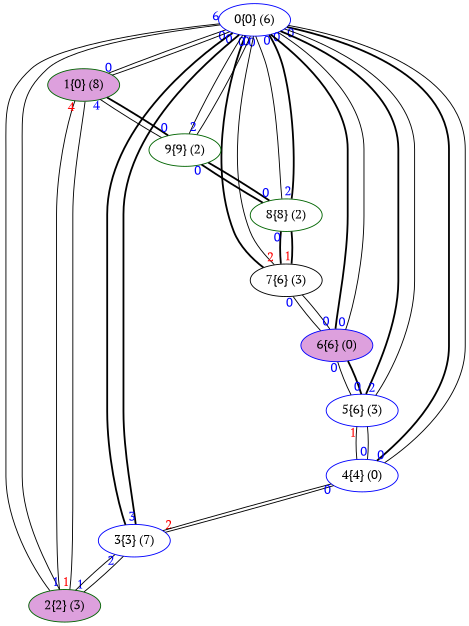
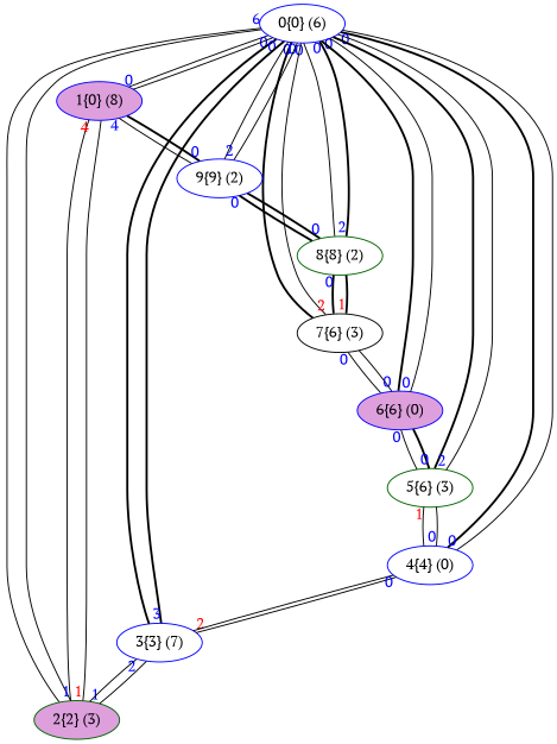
  graph {
    fontname="PT Serif"
    splines=true
    node [color=blue fillcolor=white fontname="PT Serif" style=filled]
    edge [fontcolor=blue fontname="PT Serif" style=solid taillabel=0]
    n1 [label="0{0} (6)"]
-   n2 [color=darkgreen fillcolor=plum label="1{0} (8)"]
+   n2 [fillcolor=plum label="1{0} (8)"]
    n3 [color=darkgreen fillcolor=plum label="2{2} (3)"]
    n4 [label="3{3} (7)"]
    n5 [label="4{4} (0)"]
-   n6 [label="5{6} (3)"]
+   n6 [color=darkgreen label="5{6} (3)"]
    n7 [fillcolor=plum label="6{6} (0)"]
    n8 [color=black label="7{6} (3)"]
    n9 [color=darkgreen label="8{8} (2)"]
-   n10 [color=darkgreen label="9{9} (2)"]
+   n10 [label="9{9} (2)"]
    n1 -- n2
    n1 -- n3 [taillabel=6]
    n1 -- n4 [style=bold]
    n1 -- n5 [style=bold]
    n1 -- n6 [style=bold]
    n1 -- n7 [style=bold]
    n1 -- n8 [style=bold]
    n1 -- n9
    n1 -- n10
    n2 -- n1
    n2 -- n3 [fontcolor=red taillabel=4]
    n2 -- n10 [taillabel=4]
    n3 -- n1 [taillabel=1]
    n3 -- n2 [fontcolor=red taillabel=1]
    n3 -- n4 [taillabel=1]
    n4 -- n1 [style=bold taillabel=3]
    n4 -- n3 [taillabel=2]
    n4 -- n5 [fontcolor=red taillabel=2]
    n5 -- n1
    n5 -- n4
    n5 -- n6
    n6 -- n1 [taillabel=2]
    n6 -- n5 [fontcolor=red taillabel=1]
    n6 -- n7 [style=bold]
    n7 -- n1
    n7 -- n6
    n7 -- n8
    n8 -- n1 [fontcolor=red taillabel=2]
    n8 -- n7
    n8 -- n9 [fontcolor=red style=bold taillabel=1]
    n9 -- n1 [style=bold taillabel=2]
    n9 -- n8 [style=bold]
    n9 -- n10 [style=bold]
    n10 -- n1 [taillabel=2]
    n10 -- n2 [style=bold]
    n10 -- n9 [style=bold]
  }
